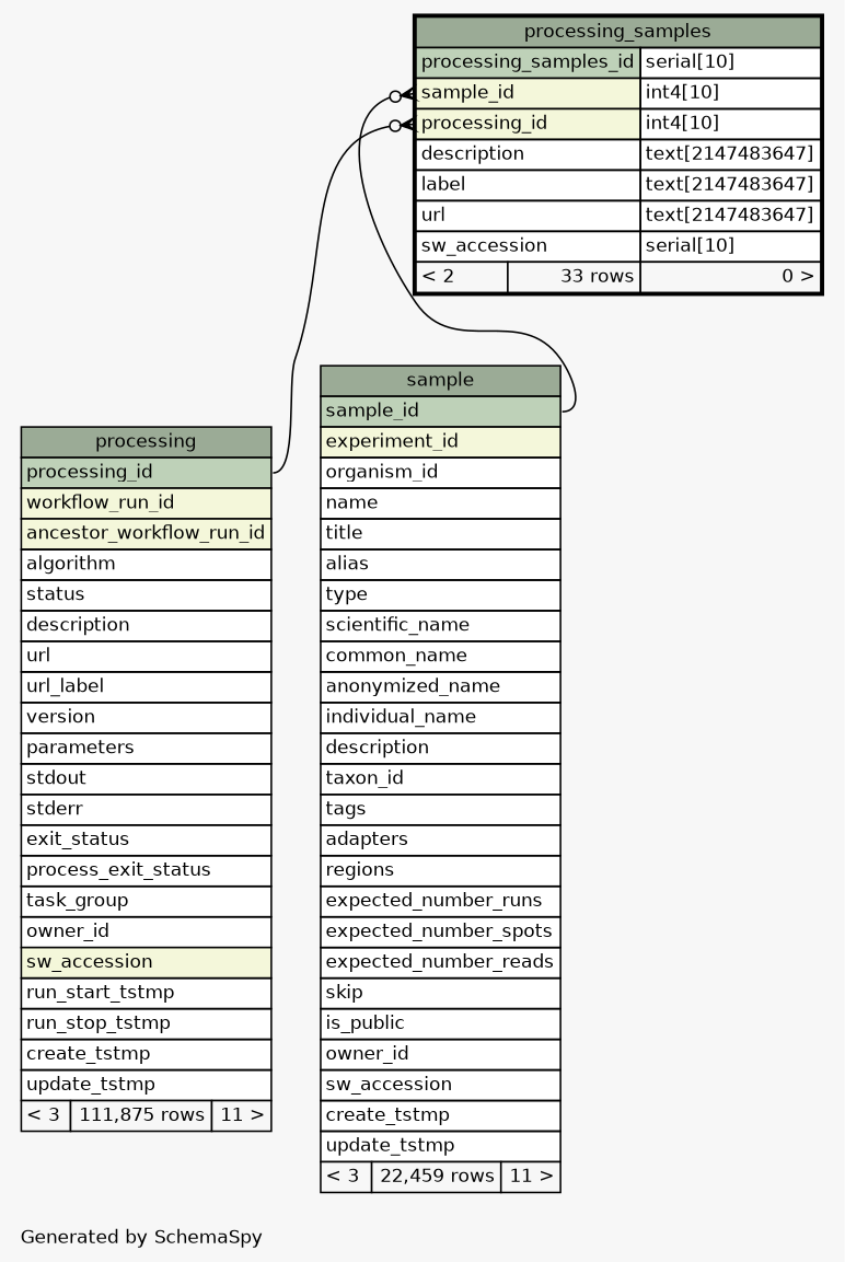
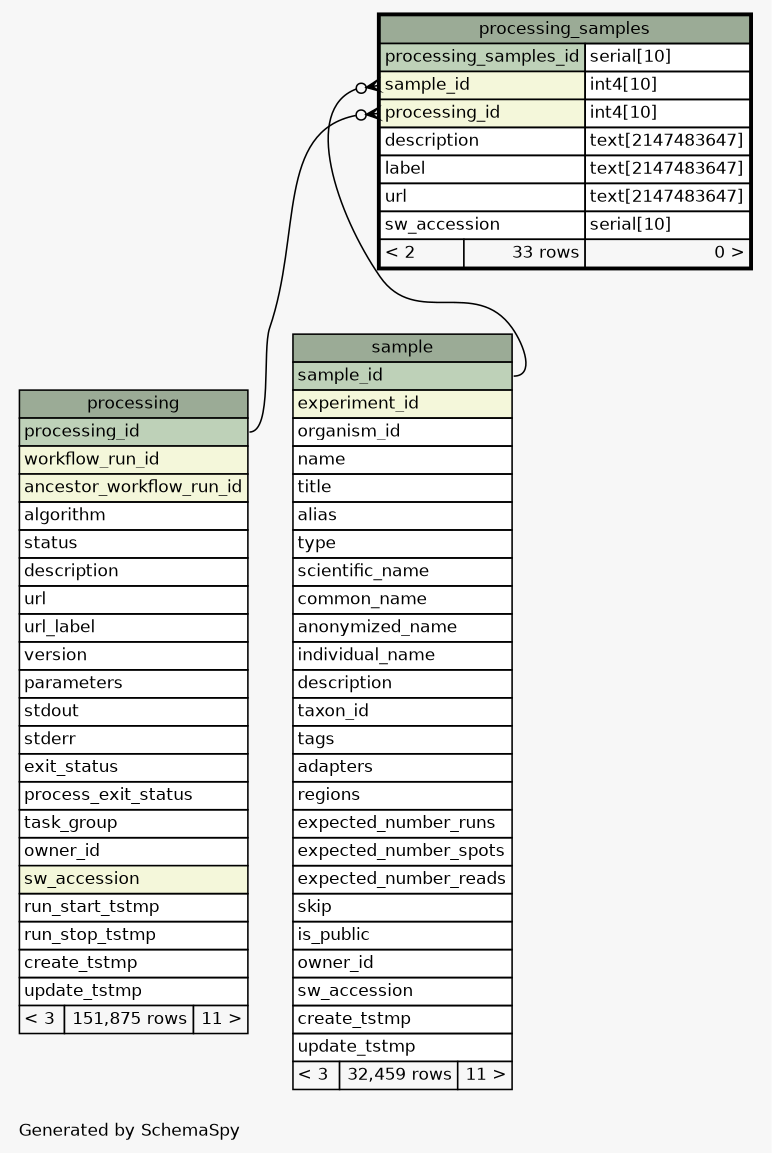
  digraph {
    bgcolor="#f7f7f7"
    fontname=Helvetica
    fontsize=11
    label="\nGenerated by SchemaSpy"
    labeljust=l
    nodesep=0.18
    rankdir=TB
    ranksep=0.46
    node [fontname=Helvetica fontsize=11 shape=plaintext]
    edge [arrowhead=none arrowsize=0.8 arrowtail=crowodot dir=back]
    n1 [label=<     <TABLE BORDER="2" CELLBORDER="1" CELLSPACING="0" BGCOLOR="#ffffff">       <TR><TD COLSPAN="3" BGCOLOR="#9bab96" ALIGN="CENTER">processing_samples</TD></TR>       <TR><TD PORT="processing_samples_id" COLSPAN="2" BGCOLOR="#bed1b8" ALIGN="LEFT">processing_samples_id</TD><TD PORT="processing_samples_id.type" ALIGN="LEFT">serial[10]</TD></TR>       <TR><TD PORT="sample_id" COLSPAN="2" BGCOLOR="#f4f7da" ALIGN="LEFT">sample_id</TD><TD PORT="sample_id.type" ALIGN="LEFT">int4[10]</TD></TR>       <TR><TD PORT="processing_id" COLSPAN="2" BGCOLOR="#f4f7da" ALIGN="LEFT">processing_id</TD><TD PORT="processing_id.type" ALIGN="LEFT">int4[10]</TD></TR>       <TR><TD PORT="description" COLSPAN="2" ALIGN="LEFT">description</TD><TD PORT="description.type" ALIGN="LEFT">text[2147483647]</TD></TR>       <TR><TD PORT="label" COLSPAN="2" ALIGN="LEFT">label</TD><TD PORT="label.type" ALIGN="LEFT">text[2147483647]</TD></TR>       <TR><TD PORT="url" COLSPAN="2" ALIGN="LEFT">url</TD><TD PORT="url.type" ALIGN="LEFT">text[2147483647]</TD></TR>       <TR><TD PORT="sw_accession" COLSPAN="2" ALIGN="LEFT">sw_accession</TD><TD PORT="sw_accession.type" ALIGN="LEFT">serial[10]</TD></TR>       <TR><TD ALIGN="LEFT" BGCOLOR="#f7f7f7">&lt; 2</TD><TD ALIGN="RIGHT" BGCOLOR="#f7f7f7">33 rows</TD><TD ALIGN="RIGHT" BGCOLOR="#f7f7f7">0 &gt;</TD></TR>     </TABLE>>]
-   n2 [label=<     <TABLE BORDER="0" CELLBORDER="1" CELLSPACING="0" BGCOLOR="#ffffff">       <TR><TD COLSPAN="3" BGCOLOR="#9bab96" ALIGN="CENTER">processing</TD></TR>       <TR><TD PORT="processing_id" COLSPAN="3" BGCOLOR="#bed1b8" ALIGN="LEFT">processing_id</TD></TR>       <TR><TD PORT="workflow_run_id" COLSPAN="3" BGCOLOR="#f4f7da" ALIGN="LEFT">workflow_run_id</TD></TR>       <TR><TD PORT="ancestor_workflow_run_id" COLSPAN="3" BGCOLOR="#f4f7da" ALIGN="LEFT">ancestor_workflow_run_id</TD></TR>       <TR><TD PORT="algorithm" COLSPAN="3" ALIGN="LEFT">algorithm</TD></TR>       <TR><TD PORT="status" COLSPAN="3" ALIGN="LEFT">status</TD></TR>       <TR><TD PORT="description" COLSPAN="3" ALIGN="LEFT">description</TD></TR>       <TR><TD PORT="url" COLSPAN="3" ALIGN="LEFT">url</TD></TR>       <TR><TD PORT="url_label" COLSPAN="3" ALIGN="LEFT">url_label</TD></TR>       <TR><TD PORT="version" COLSPAN="3" ALIGN="LEFT">version</TD></TR>       <TR><TD PORT="parameters" COLSPAN="3" ALIGN="LEFT">parameters</TD></TR>       <TR><TD PORT="stdout" COLSPAN="3" ALIGN="LEFT">stdout</TD></TR>       <TR><TD PORT="stderr" COLSPAN="3" ALIGN="LEFT">stderr</TD></TR>       <TR><TD PORT="exit_status" COLSPAN="3" ALIGN="LEFT">exit_status</TD></TR>       <TR><TD PORT="process_exit_status" COLSPAN="3" ALIGN="LEFT">process_exit_status</TD></TR>       <TR><TD PORT="task_group" COLSPAN="3" ALIGN="LEFT">task_group</TD></TR>       <TR><TD PORT="owner_id" COLSPAN="3" ALIGN="LEFT">owner_id</TD></TR>       <TR><TD PORT="sw_accession" COLSPAN="3" BGCOLOR="#f4f7da" ALIGN="LEFT">sw_accession</TD></TR>       <TR><TD PORT="run_start_tstmp" COLSPAN="3" ALIGN="LEFT">run_start_tstmp</TD></TR>       <TR><TD PORT="run_stop_tstmp" COLSPAN="3" ALIGN="LEFT">run_stop_tstmp</TD></TR>       <TR><TD PORT="create_tstmp" COLSPAN="3" ALIGN="LEFT">create_tstmp</TD></TR>       <TR><TD PORT="update_tstmp" COLSPAN="3" ALIGN="LEFT">update_tstmp</TD></TR>       <TR><TD ALIGN="LEFT" BGCOLOR="#f7f7f7">&lt; 3</TD><TD ALIGN="RIGHT" BGCOLOR="#f7f7f7">111,875 rows</TD><TD ALIGN="RIGHT" BGCOLOR="#f7f7f7">11 &gt;</TD></TR>     </TABLE>>]
-   n3 [label=<     <TABLE BORDER="0" CELLBORDER="1" CELLSPACING="0" BGCOLOR="#ffffff">       <TR><TD COLSPAN="3" BGCOLOR="#9bab96" ALIGN="CENTER">sample</TD></TR>       <TR><TD PORT="sample_id" COLSPAN="3" BGCOLOR="#bed1b8" ALIGN="LEFT">sample_id</TD></TR>       <TR><TD PORT="experiment_id" COLSPAN="3" BGCOLOR="#f4f7da" ALIGN="LEFT">experiment_id</TD></TR>       <TR><TD PORT="organism_id" COLSPAN="3" ALIGN="LEFT">organism_id</TD></TR>       <TR><TD PORT="name" COLSPAN="3" ALIGN="LEFT">name</TD></TR>       <TR><TD PORT="title" COLSPAN="3" ALIGN="LEFT">title</TD></TR>       <TR><TD PORT="alias" COLSPAN="3" ALIGN="LEFT">alias</TD></TR>       <TR><TD PORT="type" COLSPAN="3" ALIGN="LEFT">type</TD></TR>       <TR><TD PORT="scientific_name" COLSPAN="3" ALIGN="LEFT">scientific_name</TD></TR>       <TR><TD PORT="common_name" COLSPAN="3" ALIGN="LEFT">common_name</TD></TR>       <TR><TD PORT="anonymized_name" COLSPAN="3" ALIGN="LEFT">anonymized_name</TD></TR>       <TR><TD PORT="individual_name" COLSPAN="3" ALIGN="LEFT">individual_name</TD></TR>       <TR><TD PORT="description" COLSPAN="3" ALIGN="LEFT">description</TD></TR>       <TR><TD PORT="taxon_id" COLSPAN="3" ALIGN="LEFT">taxon_id</TD></TR>       <TR><TD PORT="tags" COLSPAN="3" ALIGN="LEFT">tags</TD></TR>       <TR><TD PORT="adapters" COLSPAN="3" ALIGN="LEFT">adapters</TD></TR>       <TR><TD PORT="regions" COLSPAN="3" ALIGN="LEFT">regions</TD></TR>       <TR><TD PORT="expected_number_runs" COLSPAN="3" ALIGN="LEFT">expected_number_runs</TD></TR>       <TR><TD PORT="expected_number_spots" COLSPAN="3" ALIGN="LEFT">expected_number_spots</TD></TR>       <TR><TD PORT="expected_number_reads" COLSPAN="3" ALIGN="LEFT">expected_number_reads</TD></TR>       <TR><TD PORT="skip" COLSPAN="3" ALIGN="LEFT">skip</TD></TR>       <TR><TD PORT="is_public" COLSPAN="3" ALIGN="LEFT">is_public</TD></TR>       <TR><TD PORT="owner_id" COLSPAN="3" ALIGN="LEFT">owner_id</TD></TR>       <TR><TD PORT="sw_accession" COLSPAN="3" ALIGN="LEFT">sw_accession</TD></TR>       <TR><TD PORT="create_tstmp" COLSPAN="3" ALIGN="LEFT">create_tstmp</TD></TR>       <TR><TD PORT="update_tstmp" COLSPAN="3" ALIGN="LEFT">update_tstmp</TD></TR>       <TR><TD ALIGN="LEFT" BGCOLOR="#f7f7f7">&lt; 3</TD><TD ALIGN="RIGHT" BGCOLOR="#f7f7f7">22,459 rows</TD><TD ALIGN="RIGHT" BGCOLOR="#f7f7f7">11 &gt;</TD></TR>     </TABLE>>]
+   n2 [label=<     <TABLE BORDER="0" CELLBORDER="1" CELLSPACING="0" BGCOLOR="#ffffff">       <TR><TD COLSPAN="3" BGCOLOR="#9bab96" ALIGN="CENTER">processing</TD></TR>       <TR><TD PORT="processing_id" COLSPAN="3" BGCOLOR="#bed1b8" ALIGN="LEFT">processing_id</TD></TR>       <TR><TD PORT="workflow_run_id" COLSPAN="3" BGCOLOR="#f4f7da" ALIGN="LEFT">workflow_run_id</TD></TR>       <TR><TD PORT="ancestor_workflow_run_id" COLSPAN="3" BGCOLOR="#f4f7da" ALIGN="LEFT">ancestor_workflow_run_id</TD></TR>       <TR><TD PORT="algorithm" COLSPAN="3" ALIGN="LEFT">algorithm</TD></TR>       <TR><TD PORT="status" COLSPAN="3" ALIGN="LEFT">status</TD></TR>       <TR><TD PORT="description" COLSPAN="3" ALIGN="LEFT">description</TD></TR>       <TR><TD PORT="url" COLSPAN="3" ALIGN="LEFT">url</TD></TR>       <TR><TD PORT="url_label" COLSPAN="3" ALIGN="LEFT">url_label</TD></TR>       <TR><TD PORT="version" COLSPAN="3" ALIGN="LEFT">version</TD></TR>       <TR><TD PORT="parameters" COLSPAN="3" ALIGN="LEFT">parameters</TD></TR>       <TR><TD PORT="stdout" COLSPAN="3" ALIGN="LEFT">stdout</TD></TR>       <TR><TD PORT="stderr" COLSPAN="3" ALIGN="LEFT">stderr</TD></TR>       <TR><TD PORT="exit_status" COLSPAN="3" ALIGN="LEFT">exit_status</TD></TR>       <TR><TD PORT="process_exit_status" COLSPAN="3" ALIGN="LEFT">process_exit_status</TD></TR>       <TR><TD PORT="task_group" COLSPAN="3" ALIGN="LEFT">task_group</TD></TR>       <TR><TD PORT="owner_id" COLSPAN="3" ALIGN="LEFT">owner_id</TD></TR>       <TR><TD PORT="sw_accession" COLSPAN="3" BGCOLOR="#f4f7da" ALIGN="LEFT">sw_accession</TD></TR>       <TR><TD PORT="run_start_tstmp" COLSPAN="3" ALIGN="LEFT">run_start_tstmp</TD></TR>       <TR><TD PORT="run_stop_tstmp" COLSPAN="3" ALIGN="LEFT">run_stop_tstmp</TD></TR>       <TR><TD PORT="create_tstmp" COLSPAN="3" ALIGN="LEFT">create_tstmp</TD></TR>       <TR><TD PORT="update_tstmp" COLSPAN="3" ALIGN="LEFT">update_tstmp</TD></TR>       <TR><TD ALIGN="LEFT" BGCOLOR="#f7f7f7">&lt; 3</TD><TD ALIGN="RIGHT" BGCOLOR="#f7f7f7">151,875 rows</TD><TD ALIGN="RIGHT" BGCOLOR="#f7f7f7">11 &gt;</TD></TR>     </TABLE>>]
+   n3 [label=<     <TABLE BORDER="0" CELLBORDER="1" CELLSPACING="0" BGCOLOR="#ffffff">       <TR><TD COLSPAN="3" BGCOLOR="#9bab96" ALIGN="CENTER">sample</TD></TR>       <TR><TD PORT="sample_id" COLSPAN="3" BGCOLOR="#bed1b8" ALIGN="LEFT">sample_id</TD></TR>       <TR><TD PORT="experiment_id" COLSPAN="3" BGCOLOR="#f4f7da" ALIGN="LEFT">experiment_id</TD></TR>       <TR><TD PORT="organism_id" COLSPAN="3" ALIGN="LEFT">organism_id</TD></TR>       <TR><TD PORT="name" COLSPAN="3" ALIGN="LEFT">name</TD></TR>       <TR><TD PORT="title" COLSPAN="3" ALIGN="LEFT">title</TD></TR>       <TR><TD PORT="alias" COLSPAN="3" ALIGN="LEFT">alias</TD></TR>       <TR><TD PORT="type" COLSPAN="3" ALIGN="LEFT">type</TD></TR>       <TR><TD PORT="scientific_name" COLSPAN="3" ALIGN="LEFT">scientific_name</TD></TR>       <TR><TD PORT="common_name" COLSPAN="3" ALIGN="LEFT">common_name</TD></TR>       <TR><TD PORT="anonymized_name" COLSPAN="3" ALIGN="LEFT">anonymized_name</TD></TR>       <TR><TD PORT="individual_name" COLSPAN="3" ALIGN="LEFT">individual_name</TD></TR>       <TR><TD PORT="description" COLSPAN="3" ALIGN="LEFT">description</TD></TR>       <TR><TD PORT="taxon_id" COLSPAN="3" ALIGN="LEFT">taxon_id</TD></TR>       <TR><TD PORT="tags" COLSPAN="3" ALIGN="LEFT">tags</TD></TR>       <TR><TD PORT="adapters" COLSPAN="3" ALIGN="LEFT">adapters</TD></TR>       <TR><TD PORT="regions" COLSPAN="3" ALIGN="LEFT">regions</TD></TR>       <TR><TD PORT="expected_number_runs" COLSPAN="3" ALIGN="LEFT">expected_number_runs</TD></TR>       <TR><TD PORT="expected_number_spots" COLSPAN="3" ALIGN="LEFT">expected_number_spots</TD></TR>       <TR><TD PORT="expected_number_reads" COLSPAN="3" ALIGN="LEFT">expected_number_reads</TD></TR>       <TR><TD PORT="skip" COLSPAN="3" ALIGN="LEFT">skip</TD></TR>       <TR><TD PORT="is_public" COLSPAN="3" ALIGN="LEFT">is_public</TD></TR>       <TR><TD PORT="owner_id" COLSPAN="3" ALIGN="LEFT">owner_id</TD></TR>       <TR><TD PORT="sw_accession" COLSPAN="3" ALIGN="LEFT">sw_accession</TD></TR>       <TR><TD PORT="create_tstmp" COLSPAN="3" ALIGN="LEFT">create_tstmp</TD></TR>       <TR><TD PORT="update_tstmp" COLSPAN="3" ALIGN="LEFT">update_tstmp</TD></TR>       <TR><TD ALIGN="LEFT" BGCOLOR="#f7f7f7">&lt; 3</TD><TD ALIGN="RIGHT" BGCOLOR="#f7f7f7">32,459 rows</TD><TD ALIGN="RIGHT" BGCOLOR="#f7f7f7">11 &gt;</TD></TR>     </TABLE>>]
    n1 -> n2 [headport="processing_id:e" tailport="processing_id:w"]
    n1 -> n3 [headport="sample_id:e" tailport="sample_id:w"]
  }
